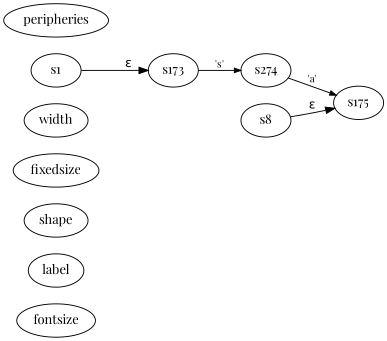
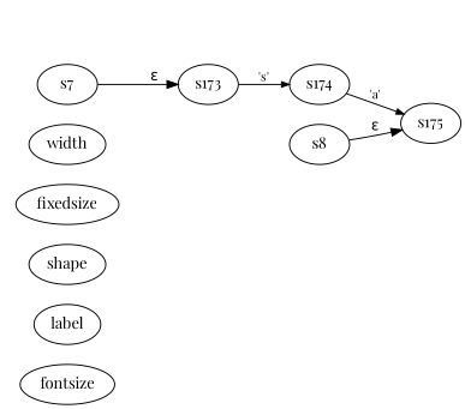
  digraph {
    fontname="Playfair Display"
    rankdir=LR
    node [fontname="Playfair Display"]
    edge [fontname="Playfair Display"]
    fontsize
    label
    shape
    fixedsize
    width
-   s7 [label=s1]
+   s7
    s173
-   s174 [label=s274]
-   peripheries
+   s174
    s175
    s8
    s7 -> s173 [label="&epsilon;"]
    s173 -> s174 [arrowhead=normal arrowsize=.7 fontsize=11 label="'s'"]
    s174 -> s175 [arrowhead=normal arrowsize=.7 fontsize=11 label="'a'"]
    s8 -> s175 [label="&epsilon;"]
  }
